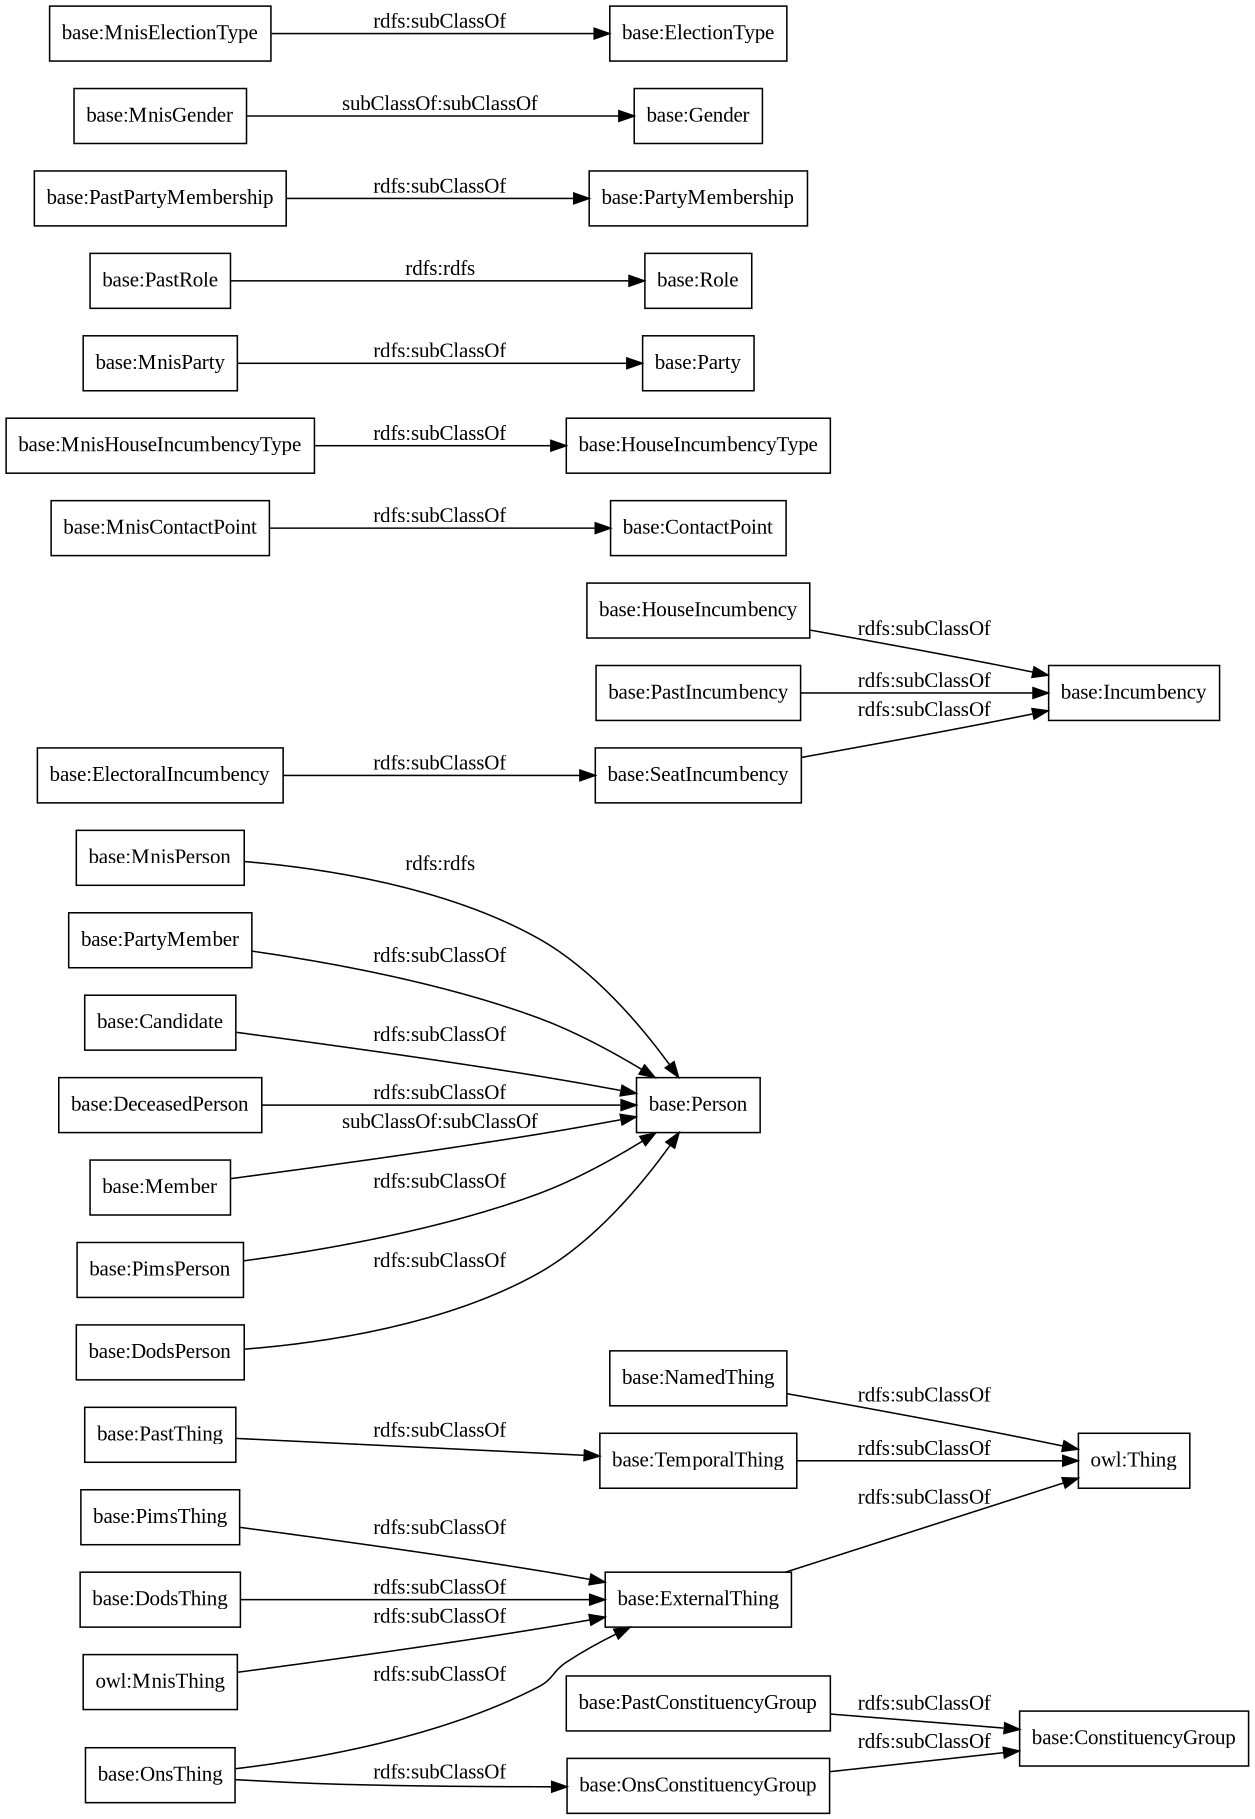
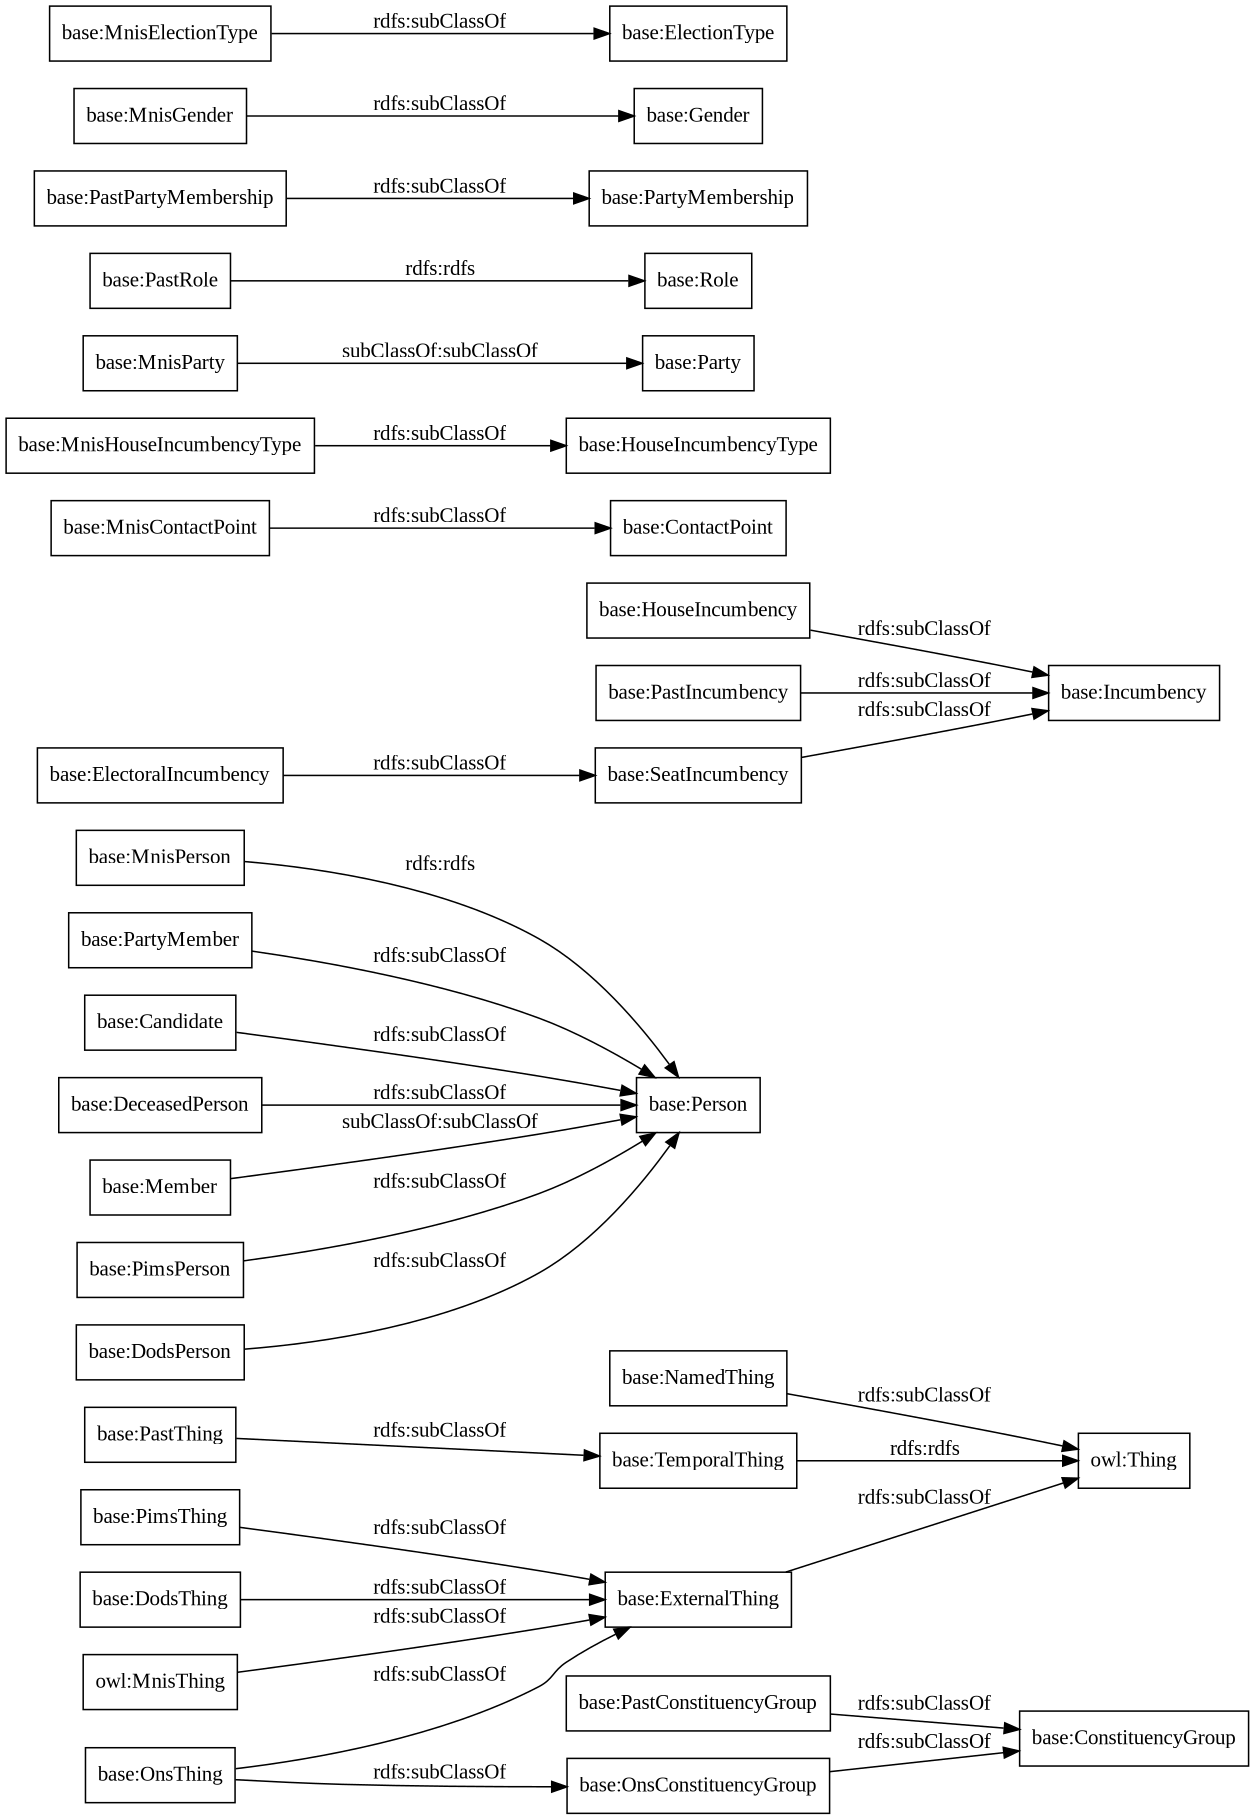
  digraph {
    fontname="Liberation Serif"
    rankdir=LR
    node [color=black fontname="Liberation Serif" shape=rectangle]
    edge [fontname="Liberation Serif"]
    n1 [label="owl:MnisThing"]
    "base:ExternalThing"
    "owl:Thing"
    "base:MnisPerson"
    "base:Person"
    "base:OnsThing"
    "base:OnsConstituencyGroup"
    "base:HouseIncumbency"
    "base:Incumbency"
    "base:NamedThing"
    "base:PastThing"
    "base:TemporalThing"
    "base:PartyMember"
    "base:PastIncumbency"
    "base:Candidate"
    "base:DeceasedPerson"
    "base:ConstituencyGroup"
    "base:Member"
    "base:PimsThing"
    "base:PimsPerson"
    "base:DodsThing"
    "base:MnisContactPoint"
    "base:ContactPoint"
    "base:MnisHouseIncumbencyType"
    "base:HouseIncumbencyType"
    "base:ElectoralIncumbency"
    "base:SeatIncumbency"
    "base:MnisParty"
    "base:Party"
    "base:PastRole"
    "base:Role"
    "base:PastPartyMembership"
    "base:PartyMembership"
    "base:MnisGender"
    "base:Gender"
    "base:PastConstituencyGroup"
    "base:MnisElectionType"
    "base:ElectionType"
    "base:DodsPerson"
    n1 -> "base:ExternalThing" [label="rdfs:subClassOf"]
    "base:ExternalThing" -> "owl:Thing" [label="rdfs:subClassOf"]
    "base:MnisPerson" -> "base:Person" [label="rdfs:rdfs"]
    "base:OnsThing" -> "base:ExternalThing" [label="rdfs:subClassOf"]
    "base:OnsThing" -> "base:OnsConstituencyGroup" [label="rdfs:subClassOf"]
    "base:OnsConstituencyGroup" -> "base:ConstituencyGroup" [label="rdfs:subClassOf"]
    "base:HouseIncumbency" -> "base:Incumbency" [label="rdfs:subClassOf"]
    "base:NamedThing" -> "owl:Thing" [label="rdfs:subClassOf"]
    "base:PastThing" -> "base:TemporalThing" [label="rdfs:subClassOf"]
-   "base:TemporalThing" -> "owl:Thing" [label="rdfs:subClassOf"]
+   "base:TemporalThing" -> "owl:Thing" [label="rdfs:rdfs"]
    "base:PartyMember" -> "base:Person" [label="rdfs:subClassOf"]
    "base:PastIncumbency" -> "base:Incumbency" [label="rdfs:subClassOf"]
    "base:Candidate" -> "base:Person" [label="rdfs:subClassOf"]
    "base:DeceasedPerson" -> "base:Person" [label="rdfs:subClassOf"]
    "base:Member" -> "base:Person" [label="subClassOf:subClassOf"]
    "base:PimsThing" -> "base:ExternalThing" [label="rdfs:subClassOf"]
    "base:PimsPerson" -> "base:Person" [label="rdfs:subClassOf"]
    "base:DodsThing" -> "base:ExternalThing" [label="rdfs:subClassOf"]
    "base:MnisContactPoint" -> "base:ContactPoint" [label="rdfs:subClassOf"]
    "base:MnisHouseIncumbencyType" -> "base:HouseIncumbencyType" [label="rdfs:subClassOf"]
    "base:ElectoralIncumbency" -> "base:SeatIncumbency" [label="rdfs:subClassOf"]
    "base:SeatIncumbency" -> "base:Incumbency" [label="rdfs:subClassOf"]
-   "base:MnisParty" -> "base:Party" [label="rdfs:subClassOf"]
+   "base:MnisParty" -> "base:Party" [label="subClassOf:subClassOf"]
    "base:PastRole" -> "base:Role" [label="rdfs:rdfs"]
    "base:PastPartyMembership" -> "base:PartyMembership" [label="rdfs:subClassOf"]
-   "base:MnisGender" -> "base:Gender" [label="subClassOf:subClassOf"]
+   "base:MnisGender" -> "base:Gender" [label="rdfs:subClassOf"]
    "base:PastConstituencyGroup" -> "base:ConstituencyGroup" [label="rdfs:subClassOf"]
    "base:MnisElectionType" -> "base:ElectionType" [label="rdfs:subClassOf"]
    "base:DodsPerson" -> "base:Person" [label="rdfs:subClassOf"]
  }
